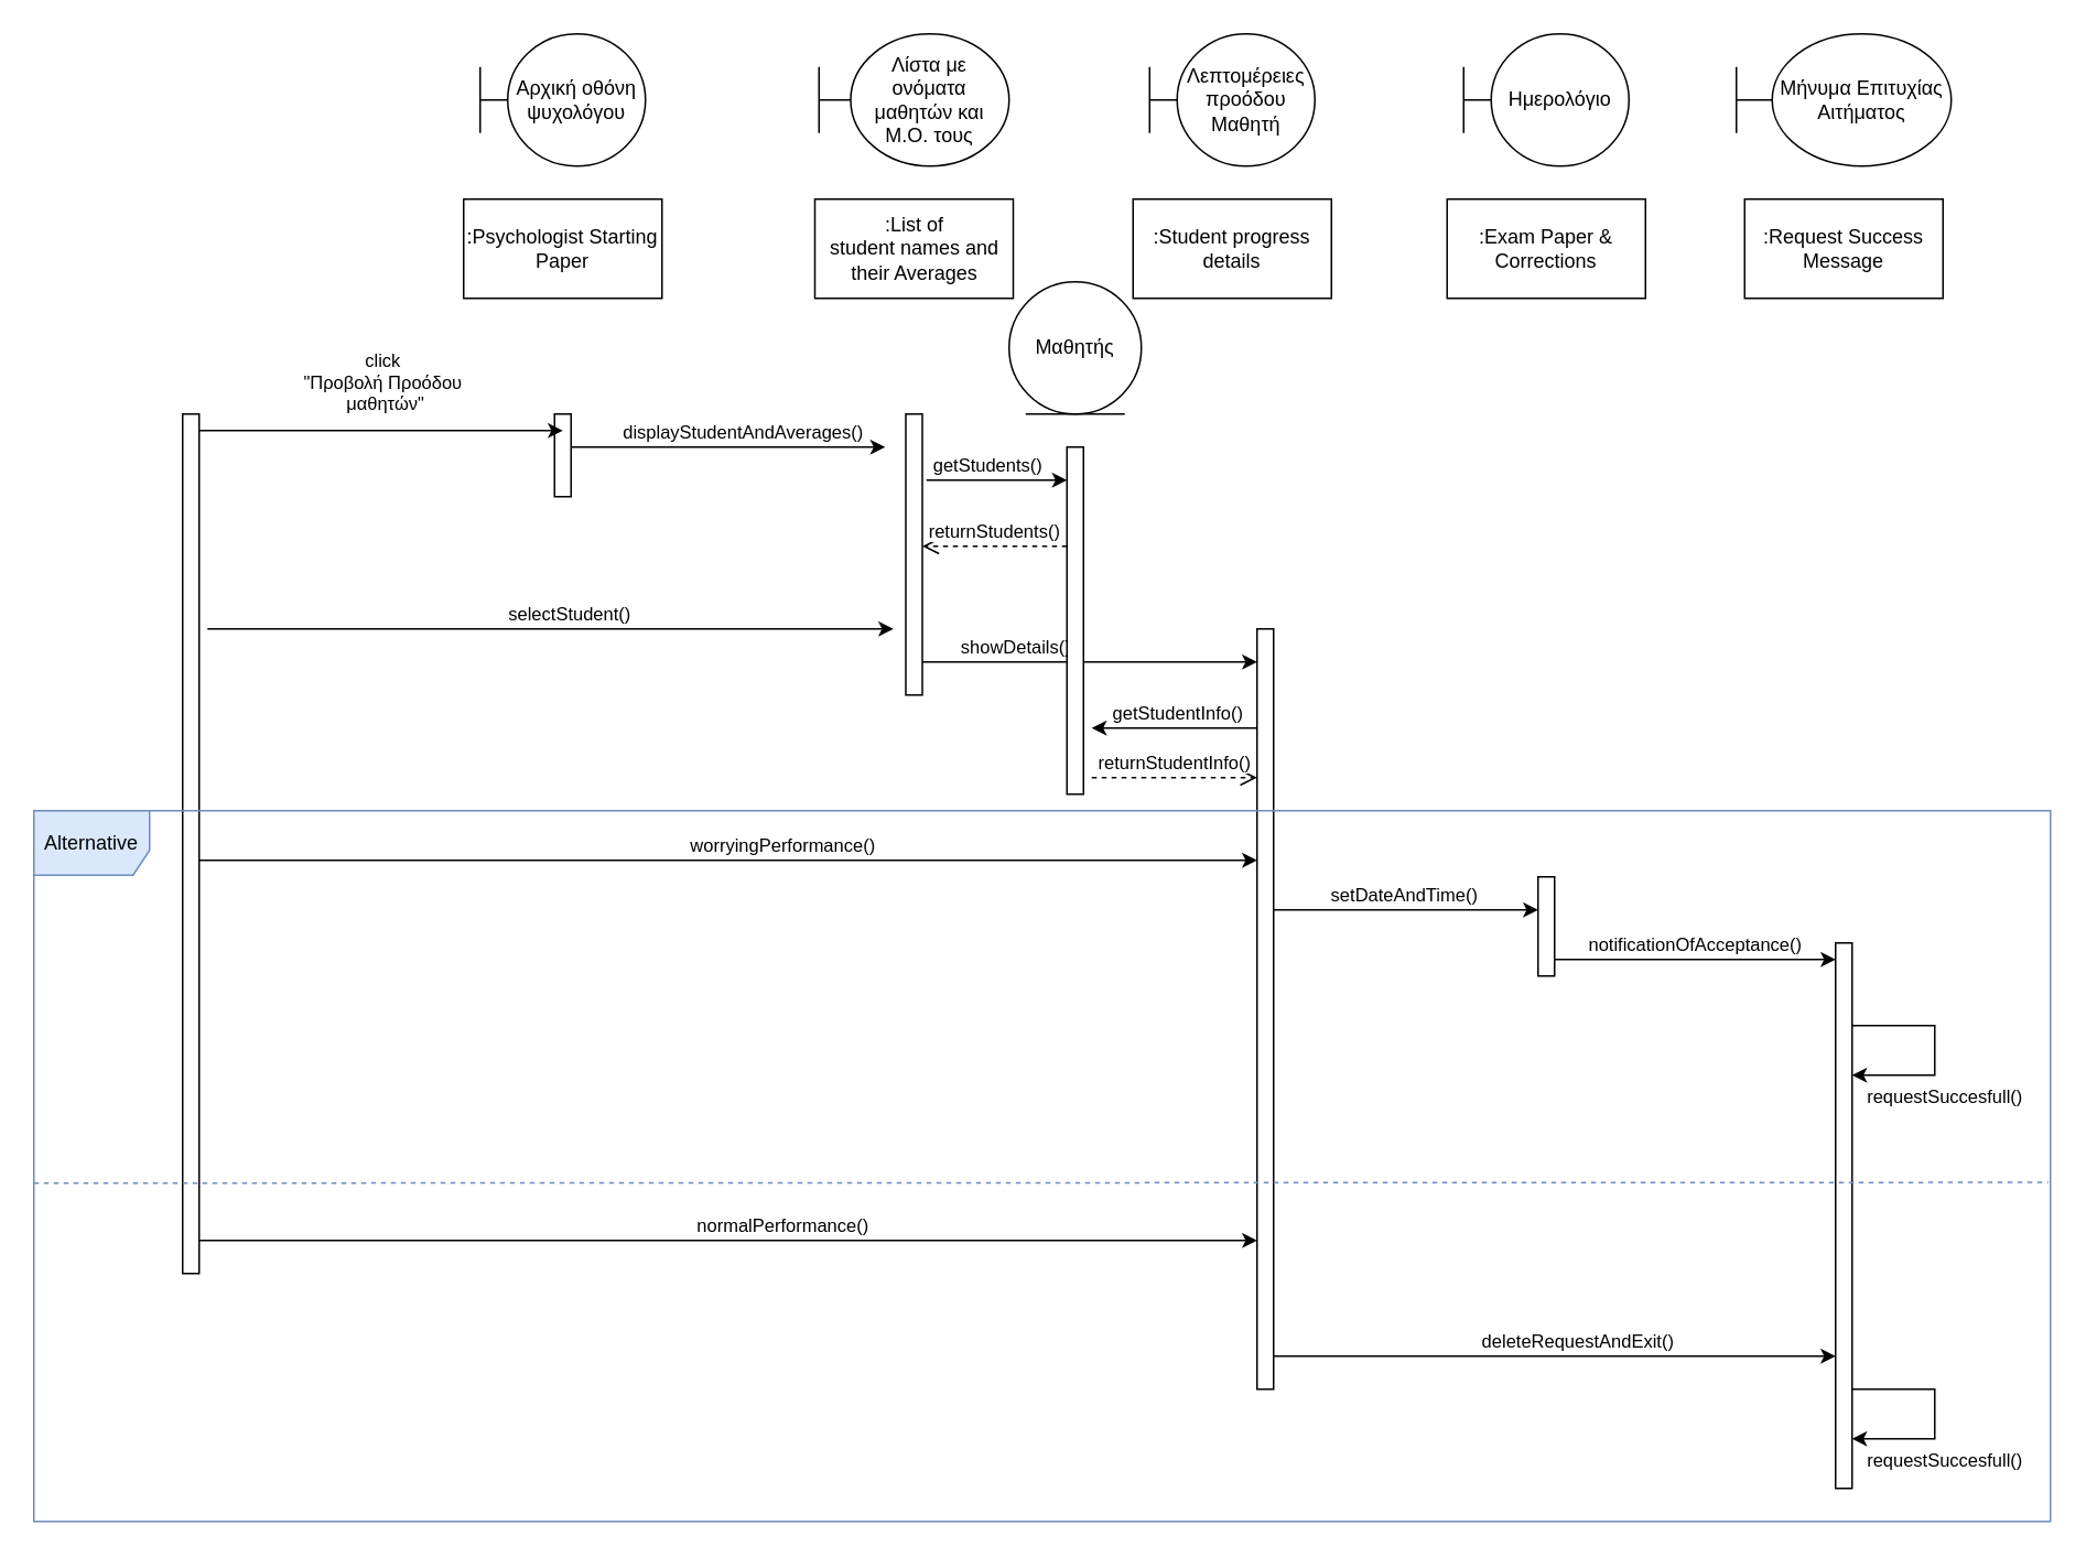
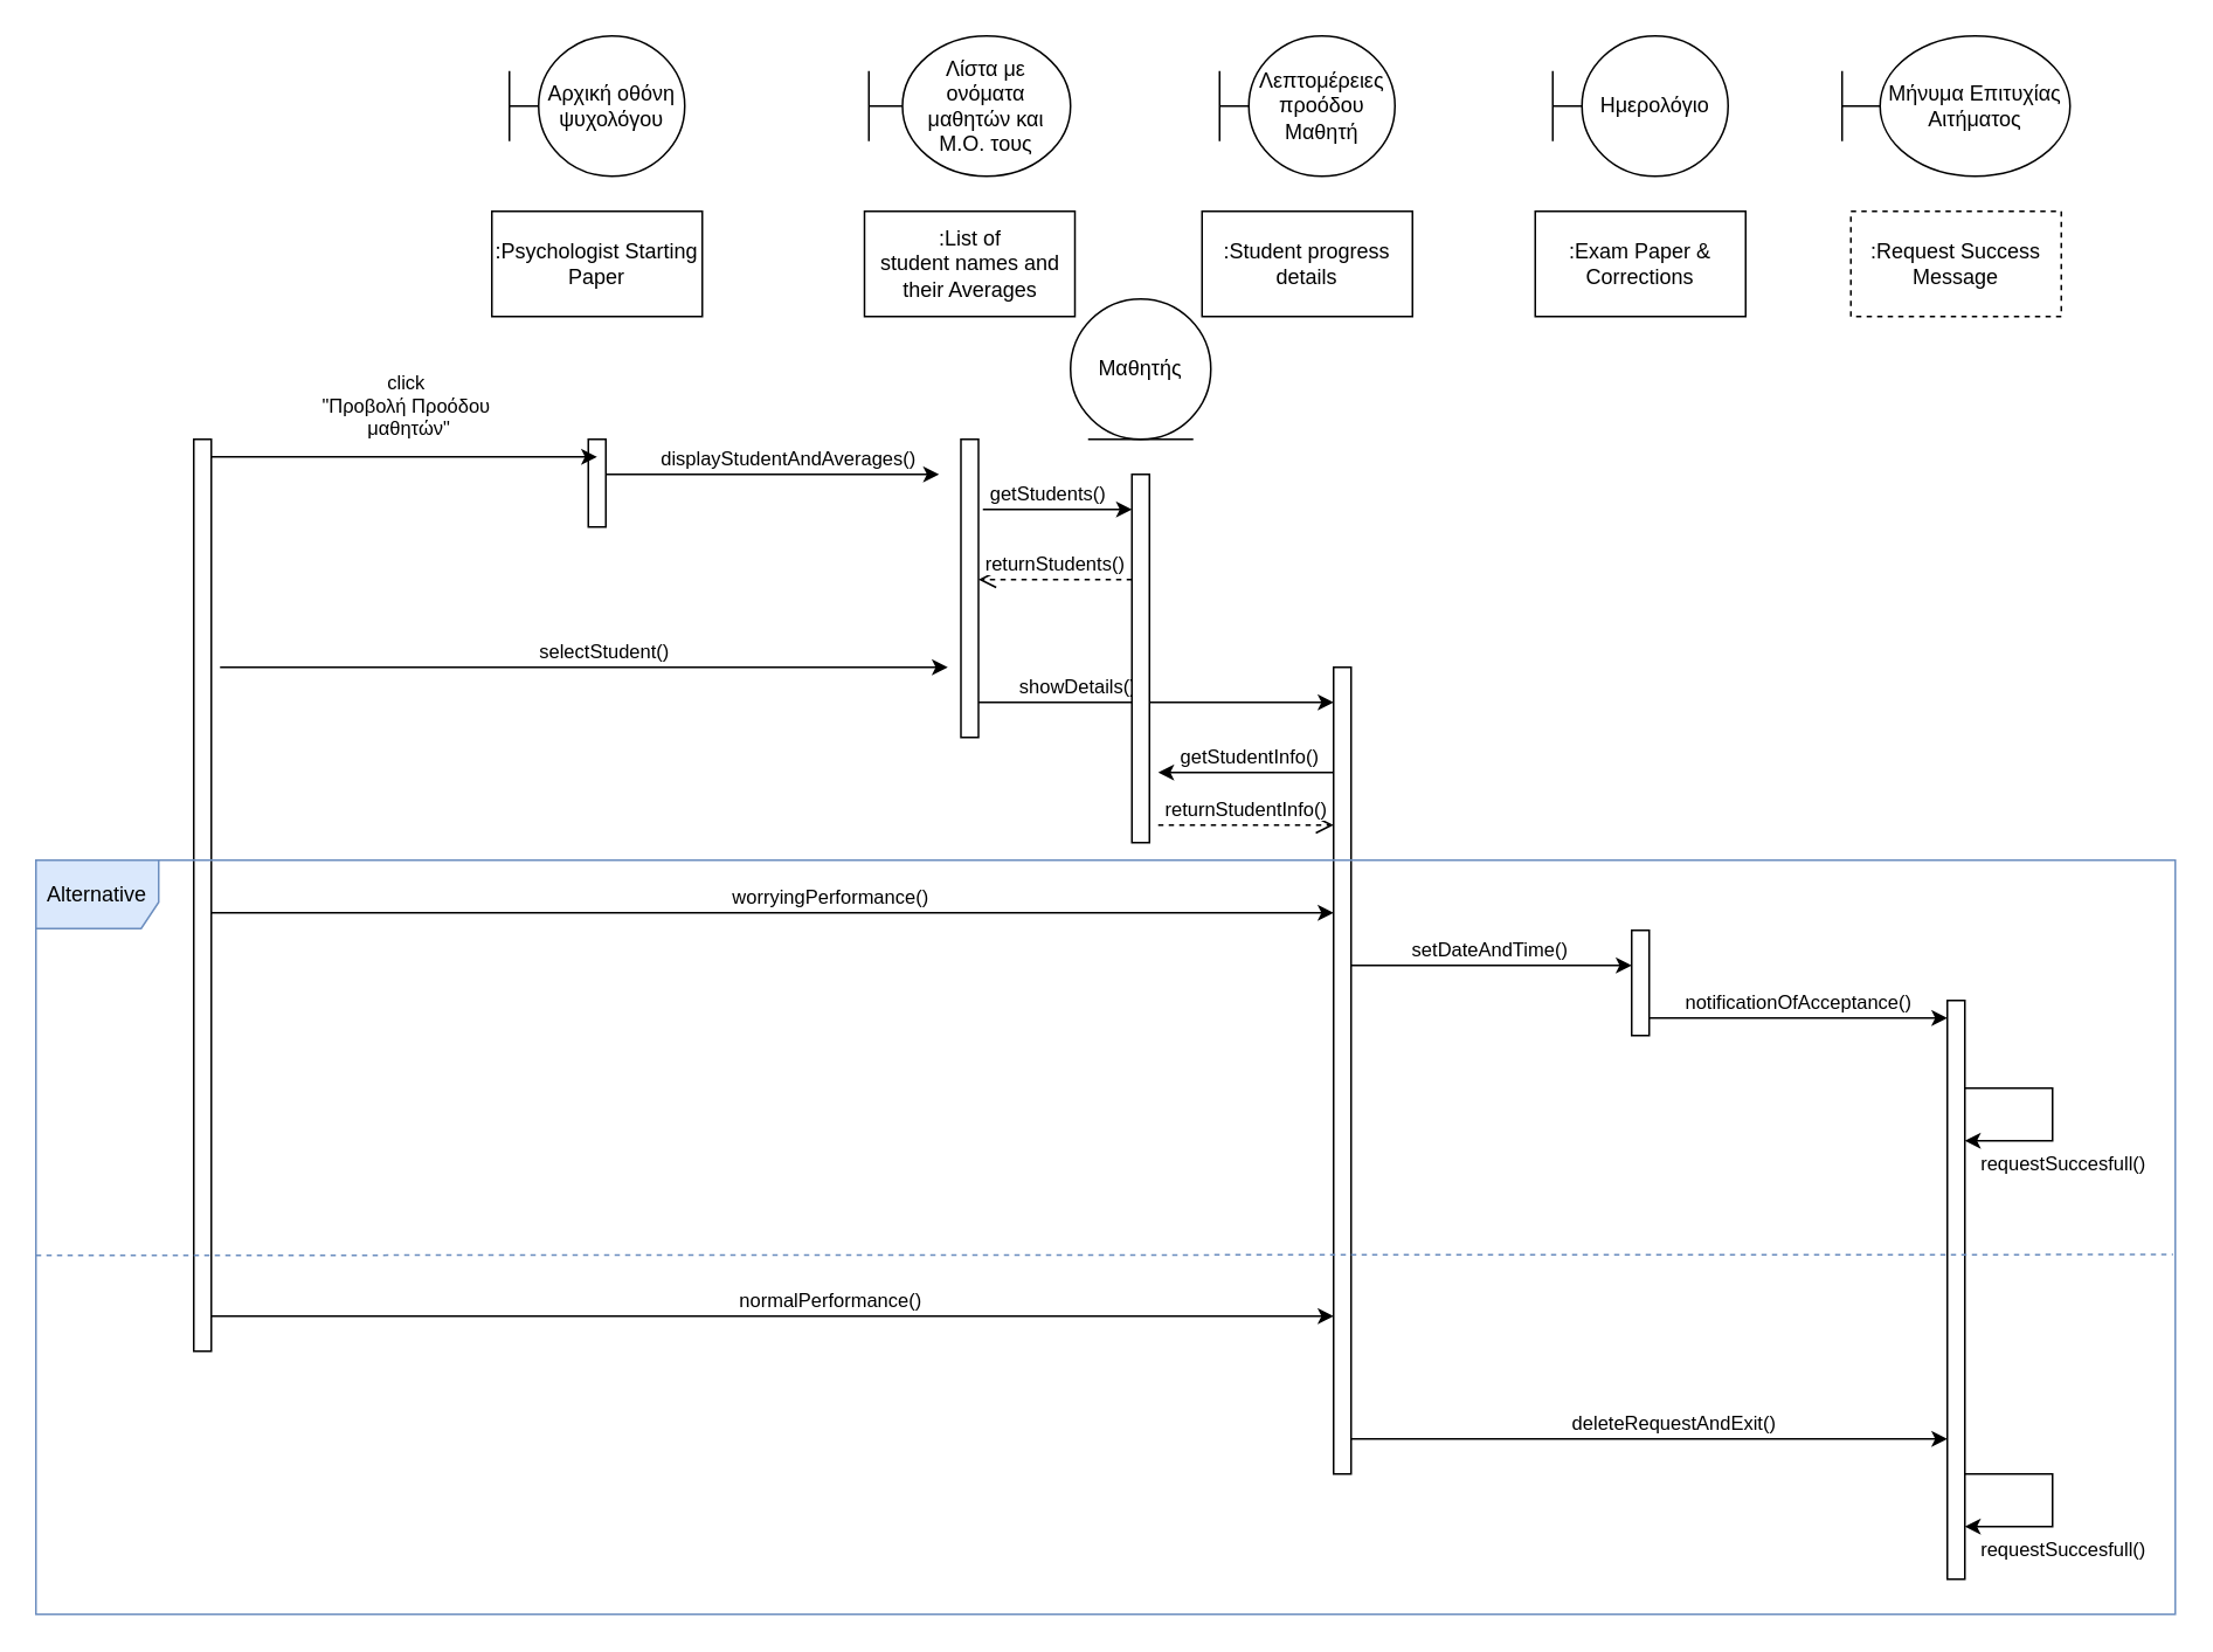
  <mxCell id="0" />
  <mxCell id="1" parent="0" />
  <mxCell id="2" value="" style="html=1;points=[];perimeter=orthogonalPerimeter;outlineConnect=0;targetShapes=umlLifeline;portConstraint=eastwest;newEdgeStyle={&quot;edgeStyle&quot;:&quot;elbowEdgeStyle&quot;,&quot;elbow&quot;:&quot;vertical&quot;,&quot;curved&quot;:0,&quot;rounded&quot;:0};" parent="1" vertex="1"><mxGeometry x="110" y="250" width="10" height="520" as="geometry" /></mxCell>
  <mxCell id="3" value="Λίστα με&lt;br&gt;ονόματα μαθητών και Μ.Ο. τους" style="shape=umlBoundary;whiteSpace=wrap;html=1;" parent="1" vertex="1"><mxGeometry x="495" y="20" width="115" height="80" as="geometry" /></mxCell>
  <mxCell id="4" value=":Psychologist Starting Paper" style="rounded=0;whiteSpace=wrap;html=1;" parent="1" vertex="1"><mxGeometry x="280" y="120" width="120" height="60" as="geometry" /></mxCell>
  <mxCell id="5" value="Αρχική οθόνη ψυχολόγου" style="shape=umlBoundary;whiteSpace=wrap;html=1;" parent="1" vertex="1"><mxGeometry x="290" y="20" width="100" height="80" as="geometry" /></mxCell>
  <mxCell id="6" value="&lt;div&gt;:List of&lt;/div&gt;&lt;div&gt;student names and their Averages&lt;/div&gt;" style="rounded=0;whiteSpace=wrap;html=1;" parent="1" vertex="1"><mxGeometry x="492.5" y="120" width="120" height="60" as="geometry" /></mxCell>
  <mxCell id="7" value="Ημερολόγιο" style="shape=umlBoundary;whiteSpace=wrap;html=1;" parent="1" vertex="1"><mxGeometry x="885" y="20" width="100" height="80" as="geometry" /></mxCell>
  <mxCell id="8" value="" style="html=1;points=[];perimeter=orthogonalPerimeter;outlineConnect=0;targetShapes=umlLifeline;portConstraint=eastwest;newEdgeStyle={&quot;edgeStyle&quot;:&quot;elbowEdgeStyle&quot;,&quot;elbow&quot;:&quot;vertical&quot;,&quot;curved&quot;:0,&quot;rounded&quot;:0};" parent="1" vertex="1"><mxGeometry x="335" y="250" width="10" height="50" as="geometry" /></mxCell>
  <mxCell id="9" value="Μήνυμα Επιτυχίας Αιτήματος" style="shape=umlBoundary;whiteSpace=wrap;html=1;" parent="1" vertex="1"><mxGeometry x="1050" y="20" width="130" height="80" as="geometry" /></mxCell>
  <mxCell id="10" value="" style="html=1;points=[];perimeter=orthogonalPerimeter;outlineConnect=0;targetShapes=umlLifeline;portConstraint=eastwest;newEdgeStyle={&quot;edgeStyle&quot;:&quot;elbowEdgeStyle&quot;,&quot;elbow&quot;:&quot;vertical&quot;,&quot;curved&quot;:0,&quot;rounded&quot;:0};" parent="1" vertex="1"><mxGeometry x="547.5" y="250" width="10" height="170" as="geometry" /></mxCell>
  <mxCell id="11" value="" style="endArrow=classic;html=1;rounded=0;" parent="1" source="2" edge="1"><mxGeometry width="50" height="50" relative="1" as="geometry"><mxPoint x="150" y="280" as="sourcePoint" /><mxPoint x="340" y="260" as="targetPoint" /></mxGeometry></mxCell>
  <mxCell id="12" value="click&lt;br style=&quot;border-color: var(--border-color);&quot;&gt;&quot;Προβολή Προόδου&lt;br style=&quot;border-color: var(--border-color);&quot;&gt;&amp;nbsp;μαθητών&quot;" style="edgeLabel;html=1;align=center;verticalAlign=middle;resizable=0;points=[];" parent="11" vertex="1" connectable="0"><mxGeometry x="0.187" y="-2" relative="1" as="geometry"><mxPoint x="-21" y="-32" as="offset" /></mxGeometry></mxCell>
  <mxCell id="13" value="" style="html=1;points=[];perimeter=orthogonalPerimeter;outlineConnect=0;targetShapes=umlLifeline;portConstraint=eastwest;newEdgeStyle={&quot;edgeStyle&quot;:&quot;elbowEdgeStyle&quot;,&quot;elbow&quot;:&quot;vertical&quot;,&quot;curved&quot;:0,&quot;rounded&quot;:0};" parent="1" vertex="1"><mxGeometry x="760" y="380" width="10" height="460" as="geometry" /></mxCell>
  <mxCell id="14" value="" style="endArrow=classic;html=1;rounded=0;" parent="1" edge="1"><mxGeometry width="50" height="50" relative="1" as="geometry"><mxPoint x="345" y="270" as="sourcePoint" /><mxPoint x="535" y="270" as="targetPoint" /></mxGeometry></mxCell>
  <mxCell id="15" value="displayStudentAndAverages()" style="edgeLabel;html=1;align=center;verticalAlign=middle;resizable=0;points=[];" parent="14" vertex="1" connectable="0"><mxGeometry x="0.259" y="3" relative="1" as="geometry"><mxPoint x="-17" y="-7" as="offset" /></mxGeometry></mxCell>
  <mxCell id="16" value="" style="endArrow=classic;html=1;rounded=0;" parent="1" edge="1" target="42"><mxGeometry width="50" height="50" relative="1" as="geometry"><mxPoint x="560" y="290" as="sourcePoint" /><mxPoint x="640" y="290" as="targetPoint" /></mxGeometry></mxCell>
  <mxCell id="17" value="getStudents()" style="edgeLabel;html=1;align=center;verticalAlign=middle;resizable=0;points=[];" parent="16" vertex="1" connectable="0"><mxGeometry x="0.344" relative="1" as="geometry"><mxPoint x="-21" y="-10" as="offset" /></mxGeometry></mxCell>
  <mxCell id="18" value=":Student progress details" style="rounded=0;whiteSpace=wrap;html=1;" parent="1" vertex="1"><mxGeometry x="685" y="120" width="120" height="60" as="geometry" /></mxCell>
  <mxCell id="19" value="returnStudents()" style="html=1;verticalAlign=bottom;endArrow=open;dashed=1;endSize=8;edgeStyle=elbowEdgeStyle;elbow=vertical;curved=0;rounded=0;" parent="1" edge="1" source="42"><mxGeometry relative="1" as="geometry"><mxPoint x="630" y="330" as="sourcePoint" /><mxPoint x="557.5" y="330" as="targetPoint" /></mxGeometry></mxCell>
  <mxCell id="20" value="" style="endArrow=classic;html=1;rounded=0;" parent="1" edge="1"><mxGeometry width="50" height="50" relative="1" as="geometry"><mxPoint x="125" y="380" as="sourcePoint" /><mxPoint x="540" y="380" as="targetPoint" /></mxGeometry></mxCell>
  <mxCell id="21" value="selectStudent()" style="edgeLabel;html=1;align=center;verticalAlign=middle;resizable=0;points=[];" parent="20" vertex="1" connectable="0"><mxGeometry x="0.187" y="-2" relative="1" as="geometry"><mxPoint x="-28" y="-12" as="offset" /></mxGeometry></mxCell>
  <mxCell id="22" value="" style="html=1;points=[];perimeter=orthogonalPerimeter;outlineConnect=0;targetShapes=umlLifeline;portConstraint=eastwest;newEdgeStyle={&quot;edgeStyle&quot;:&quot;elbowEdgeStyle&quot;,&quot;elbow&quot;:&quot;vertical&quot;,&quot;curved&quot;:0,&quot;rounded&quot;:0};" parent="1" vertex="1"><mxGeometry x="930" y="530" width="10" height="60" as="geometry" /></mxCell>
  <mxCell id="23" value="" style="endArrow=classic;html=1;rounded=0;" parent="1" edge="1" target="13"><mxGeometry width="50" height="50" relative="1" as="geometry"><mxPoint x="557.5" y="400" as="sourcePoint" /><mxPoint x="630" y="401" as="targetPoint" /><Array as="points"><mxPoint x="700" y="400" /></Array></mxGeometry></mxCell>
  <mxCell id="24" value="showDetails()" style="edgeLabel;html=1;align=center;verticalAlign=middle;resizable=0;points=[];" parent="23" vertex="1" connectable="0"><mxGeometry x="0.292" relative="1" as="geometry"><mxPoint x="-75" y="-10" as="offset" /></mxGeometry></mxCell>
  <mxCell id="25" value="" style="endArrow=classic;html=1;rounded=0;" parent="1" edge="1" target="22" source="13"><mxGeometry width="50" height="50" relative="1" as="geometry"><mxPoint x="750" y="490" as="sourcePoint" /><mxPoint x="930" y="490" as="targetPoint" /><Array as="points"><mxPoint x="810" y="550" /></Array></mxGeometry></mxCell>
  <mxCell id="26" value="setDateAndTime()" style="edgeLabel;html=1;align=center;verticalAlign=middle;resizable=0;points=[];" parent="25" vertex="1" connectable="0"><mxGeometry x="0.166" y="4" relative="1" as="geometry"><mxPoint x="-15" y="-6" as="offset" /></mxGeometry></mxCell>
  <mxCell id="27" value=":Exam Paper &amp;amp; Corrections" style="rounded=0;whiteSpace=wrap;html=1;" parent="1" vertex="1"><mxGeometry x="875" y="120" width="120" height="60" as="geometry" /></mxCell>
- <mxCell id="28" value=":Request Success Message" style="rounded=0;whiteSpace=wrap;html=1;" parent="1" vertex="1"><mxGeometry x="1055" y="120" width="120" height="60" as="geometry" /></mxCell>
+ <mxCell id="28" value=":Request Success Message" style="rounded=0;whiteSpace=wrap;html=1;dashed=1;" parent="1" vertex="1"><mxGeometry x="1055" y="120" width="120" height="60" as="geometry" /></mxCell>
  <mxCell id="29" value="" style="endArrow=classic;html=1;rounded=0;" parent="1" source="2" target="13" edge="1"><mxGeometry width="50" height="50" relative="1" as="geometry"><mxPoint x="130" y="470" as="sourcePoint" /><mxPoint x="730" y="540" as="targetPoint" /><Array as="points"><mxPoint x="510" y="520" /><mxPoint x="650" y="520" /></Array></mxGeometry></mxCell>
  <mxCell id="30" value="worryingPerformance()" style="edgeLabel;html=1;align=center;verticalAlign=middle;resizable=0;points=[];" parent="29" vertex="1" connectable="0"><mxGeometry x="0.187" y="-2" relative="1" as="geometry"><mxPoint x="-28" y="-12" as="offset" /></mxGeometry></mxCell>
  <mxCell id="31" value="" style="html=1;points=[];perimeter=orthogonalPerimeter;outlineConnect=0;targetShapes=umlLifeline;portConstraint=eastwest;newEdgeStyle={&quot;edgeStyle&quot;:&quot;elbowEdgeStyle&quot;,&quot;elbow&quot;:&quot;vertical&quot;,&quot;curved&quot;:0,&quot;rounded&quot;:0};" parent="1" vertex="1"><mxGeometry x="1110" y="570" width="10" height="330" as="geometry" /></mxCell>
  <mxCell id="32" value="" style="endArrow=classic;html=1;rounded=0;" parent="1" edge="1"><mxGeometry width="50" height="50" relative="1" as="geometry"><mxPoint x="940" y="580" as="sourcePoint" /><mxPoint x="1110" y="580" as="targetPoint" /></mxGeometry></mxCell>
  <mxCell id="33" value="notificationOfAcceptance()" style="edgeLabel;html=1;align=center;verticalAlign=middle;resizable=0;points=[];" parent="32" vertex="1" connectable="0"><mxGeometry x="0.166" y="4" relative="1" as="geometry"><mxPoint x="-15" y="-6" as="offset" /></mxGeometry></mxCell>
  <mxCell id="34" value="Alternative" style="shape=umlFrame;whiteSpace=wrap;html=1;pointerEvents=0;fillColor=#dae8fc;strokeColor=#6c8ebf;width=70;height=39;" parent="1" vertex="1"><mxGeometry x="20" y="490" width="1220" height="430" as="geometry" /></mxCell>
  <mxCell id="35" value="" style="endArrow=none;dashed=1;html=1;rounded=0;fillColor=#dae8fc;strokeColor=#6c8ebf;entryX=0.999;entryY=0.523;entryDx=0;entryDy=0;entryPerimeter=0;exitX=0;exitY=0.524;exitDx=0;exitDy=0;exitPerimeter=0;" parent="1" source="34" target="34" edge="1"><mxGeometry width="50" height="50" relative="1" as="geometry"><mxPoint x="30" y="711" as="sourcePoint" /><mxPoint x="820" y="710" as="targetPoint" /></mxGeometry></mxCell>
  <mxCell id="36" value="" style="endArrow=classic;html=1;rounded=0;" parent="1" edge="1" target="13"><mxGeometry width="50" height="50" relative="1" as="geometry"><mxPoint x="120" y="750" as="sourcePoint" /><mxPoint x="740" y="750" as="targetPoint" /><Array as="points"><mxPoint x="640" y="750" /></Array></mxGeometry></mxCell>
  <mxCell id="37" value="normalPerformance()" style="edgeLabel;html=1;align=center;verticalAlign=middle;resizable=0;points=[];" parent="36" vertex="1" connectable="0"><mxGeometry x="0.187" y="-2" relative="1" as="geometry"><mxPoint x="-28" y="-12" as="offset" /></mxGeometry></mxCell>
  <mxCell id="38" value="" style="endArrow=classic;html=1;rounded=0;" parent="1" target="31" edge="1" source="13"><mxGeometry width="50" height="50" relative="1" as="geometry"><mxPoint x="780" y="820" as="sourcePoint" /><mxPoint x="920" y="820" as="targetPoint" /><Array as="points"><mxPoint x="820" y="820" /></Array></mxGeometry></mxCell>
  <mxCell id="39" value="deleteRequestAndExit()" style="edgeLabel;html=1;align=center;verticalAlign=middle;resizable=0;points=[];" parent="38" vertex="1" connectable="0"><mxGeometry x="0.166" y="4" relative="1" as="geometry"><mxPoint x="-15" y="-6" as="offset" /></mxGeometry></mxCell>
  <mxCell id="40" value="Λεπτομέρειες προόδου Μαθητή" style="shape=umlBoundary;whiteSpace=wrap;html=1;" parent="1" vertex="1"><mxGeometry x="695" y="20" width="100" height="80" as="geometry" /></mxCell>
  <mxCell id="41" value="Μαθητής" style="ellipse;shape=umlEntity;whiteSpace=wrap;html=1;" vertex="1" parent="1"><mxGeometry x="610" y="170" width="80" height="80" as="geometry" /></mxCell>
  <mxCell id="42" value="" style="html=1;points=[];perimeter=orthogonalPerimeter;outlineConnect=0;targetShapes=umlLifeline;portConstraint=eastwest;newEdgeStyle={&quot;edgeStyle&quot;:&quot;elbowEdgeStyle&quot;,&quot;elbow&quot;:&quot;vertical&quot;,&quot;curved&quot;:0,&quot;rounded&quot;:0};" vertex="1" parent="1"><mxGeometry x="645" y="270" width="10" height="210" as="geometry" /></mxCell>
  <mxCell id="43" value="" style="endArrow=classic;html=1;rounded=0;" edge="1" parent="1" source="13"><mxGeometry width="50" height="50" relative="1" as="geometry"><mxPoint x="740" y="440" as="sourcePoint" /><mxPoint x="660" y="440" as="targetPoint" /></mxGeometry></mxCell>
  <mxCell id="44" value="getStudentInfo()" style="edgeLabel;html=1;align=center;verticalAlign=middle;resizable=0;points=[];" vertex="1" connectable="0" parent="43"><mxGeometry x="0.344" relative="1" as="geometry"><mxPoint x="18" y="-10" as="offset" /></mxGeometry></mxCell>
  <mxCell id="45" value="returnStudentInfo()" style="html=1;verticalAlign=bottom;endArrow=open;dashed=1;endSize=8;edgeStyle=elbowEdgeStyle;elbow=vertical;curved=0;rounded=0;exitX=1.5;exitY=0.952;exitDx=0;exitDy=0;exitPerimeter=0;" edge="1" parent="1" source="42" target="13"><mxGeometry x="-0.003" relative="1" as="geometry"><mxPoint x="892.5" y="374.58" as="sourcePoint" /><mxPoint x="805" y="374.58" as="targetPoint" /><mxPoint as="offset" /></mxGeometry></mxCell>
  <mxCell id="46" value="" style="endArrow=classic;html=1;rounded=0;" edge="1" parent="1" source="31" target="31"><mxGeometry width="50" height="50" relative="1" as="geometry"><mxPoint x="1130" y="620" as="sourcePoint" /><mxPoint x="1130" y="650" as="targetPoint" /><Array as="points"><mxPoint x="1170" y="620" /><mxPoint x="1170" y="650" /></Array></mxGeometry></mxCell>
  <mxCell id="47" value="requestSuccesfull()" style="edgeLabel;html=1;align=center;verticalAlign=middle;resizable=0;points=[];" vertex="1" connectable="0" parent="46"><mxGeometry x="0.134" y="1" relative="1" as="geometry"><mxPoint x="4" y="18" as="offset" /></mxGeometry></mxCell>
  <mxCell id="48" value="" style="endArrow=classic;html=1;rounded=0;" edge="1" parent="1"><mxGeometry width="50" height="50" relative="1" as="geometry"><mxPoint x="1120" y="840" as="sourcePoint" /><mxPoint x="1120" y="870" as="targetPoint" /><Array as="points"><mxPoint x="1170" y="840" /><mxPoint x="1170" y="870" /></Array></mxGeometry></mxCell>
  <mxCell id="49" value="requestSuccesfull()" style="edgeLabel;html=1;align=center;verticalAlign=middle;resizable=0;points=[];" vertex="1" connectable="0" parent="48"><mxGeometry x="0.134" y="1" relative="1" as="geometry"><mxPoint x="4" y="18" as="offset" /></mxGeometry></mxCell>
